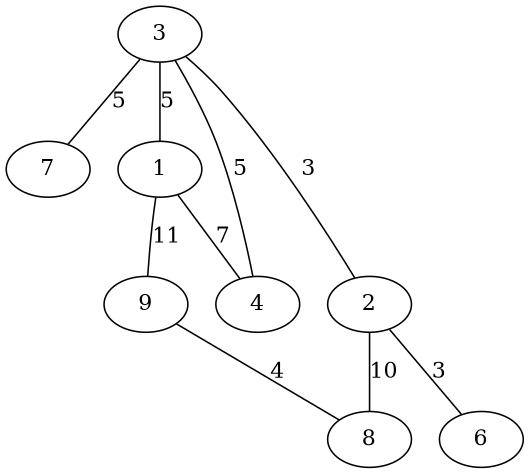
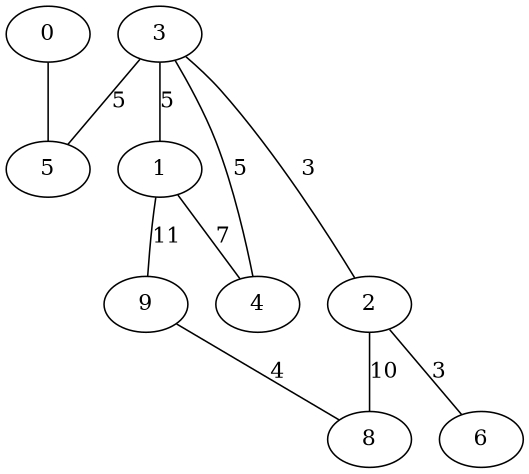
  graph {
    edge [weight=5]
-   7
+   0
+   7 [label=5]
    1
    4
    n5 [label=9]
    2
    6
    8
    3
+   0 -- 7 [weight=""]
    1 -- 4 [label=7 weight=7]
    1 -- n5 [label=11 weight=11]
    n5 -- 8 [label=4 weight=4]
    2 -- 6 [label=3 weight=3]
    2 -- 8 [label=10 weight=10]
    3 -- 7 [label=5]
    3 -- 1 [label=5]
    3 -- 4 [label=5]
    3 -- 2 [label=3 weight=3]
  }
